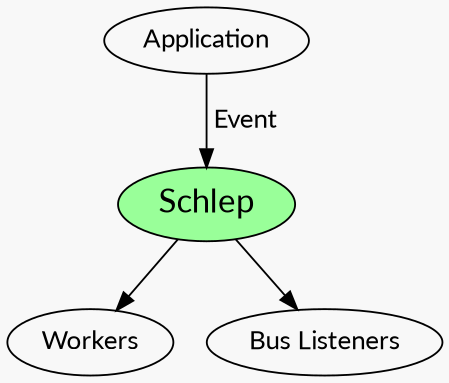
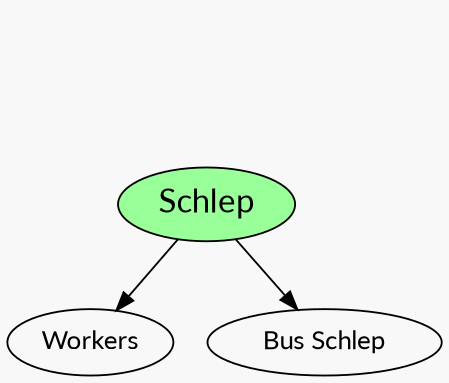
  digraph {
    bgcolor="#F8F8F8"
    fontname=Lato
    node [fontname=Lato]
    edge [fontname=Lato]
    n1 [fillcolor="#99FF99" fontsize=18 label=Schlep style=filled]
    n2 [label=Workers]
-   "Bus Listeners"
-   Application
+   "Bus Listeners" [label="Bus Schlep"]
    n1 -> n2
    n1 -> "Bus Listeners"
-   Application -> n1 [label=" Event"]
  }
